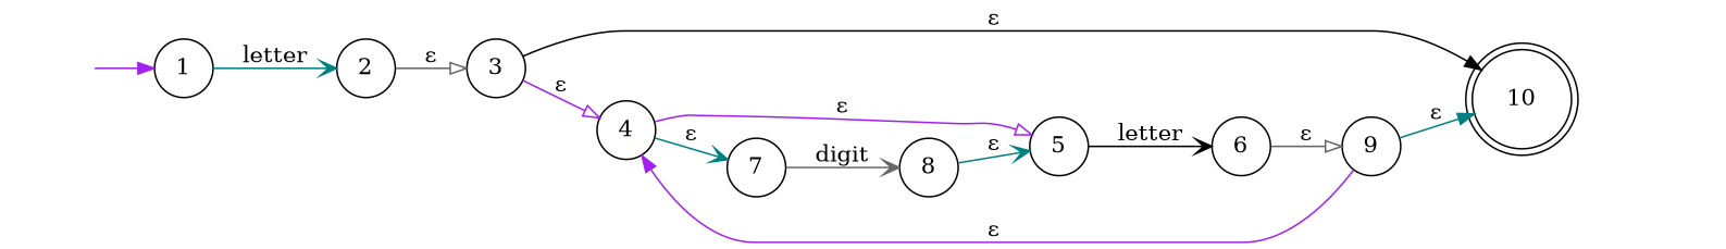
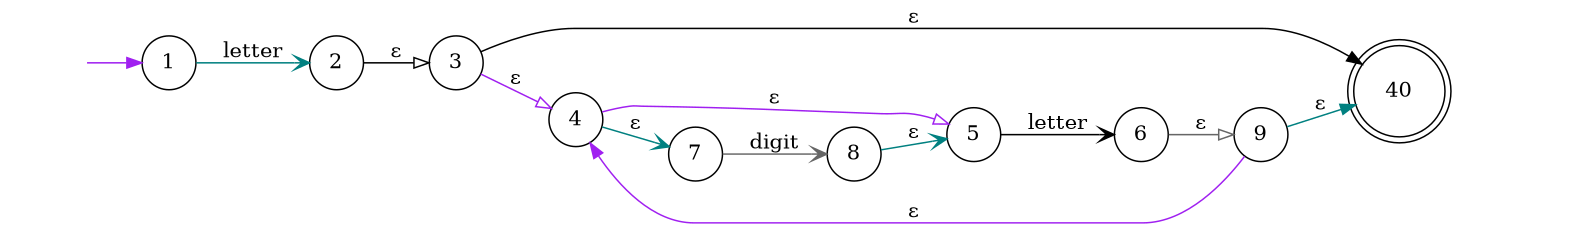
  digraph {
    rankdir=LR
    node [shape=circle]
    edge [arrowhead=vee color=purple]
    S [style=invis shape=""]
    1
    2
    E [style=invis shape=""]
-   10 [shape=doublecircle]
+   10 [shape=doublecircle label=40]
    3
    4
    5
    7
    6
    8
    9
    S -> 1 [arrowhead=normal]
    1 -> 2 [color=teal label=letter]
-   2 -> 3 [arrowhead=onormal color=gray40 label="ε"]
+   2 -> 3 [arrowhead=onormal color=black label="ε"]
    10 -> E [style=invis arrowhead="" color=""]
    3 -> 10 [arrowhead=normal color=black label="ε"]
    3 -> 4 [arrowhead=onormal label="ε"]
    4 -> 5 [arrowhead=onormal label="ε"]
    4 -> 7 [color=teal label="ε"]
    5 -> 6 [color=black label=letter]
    7 -> 8 [color=gray40 label=digit]
    6 -> 9 [arrowhead=onormal color=gray40 label="ε"]
    8 -> 5 [color=teal label="ε"]
    9 -> 10 [arrowhead=normal color=teal label="ε"]
    9 -> 4 [arrowhead=normal label="ε"]
  }
